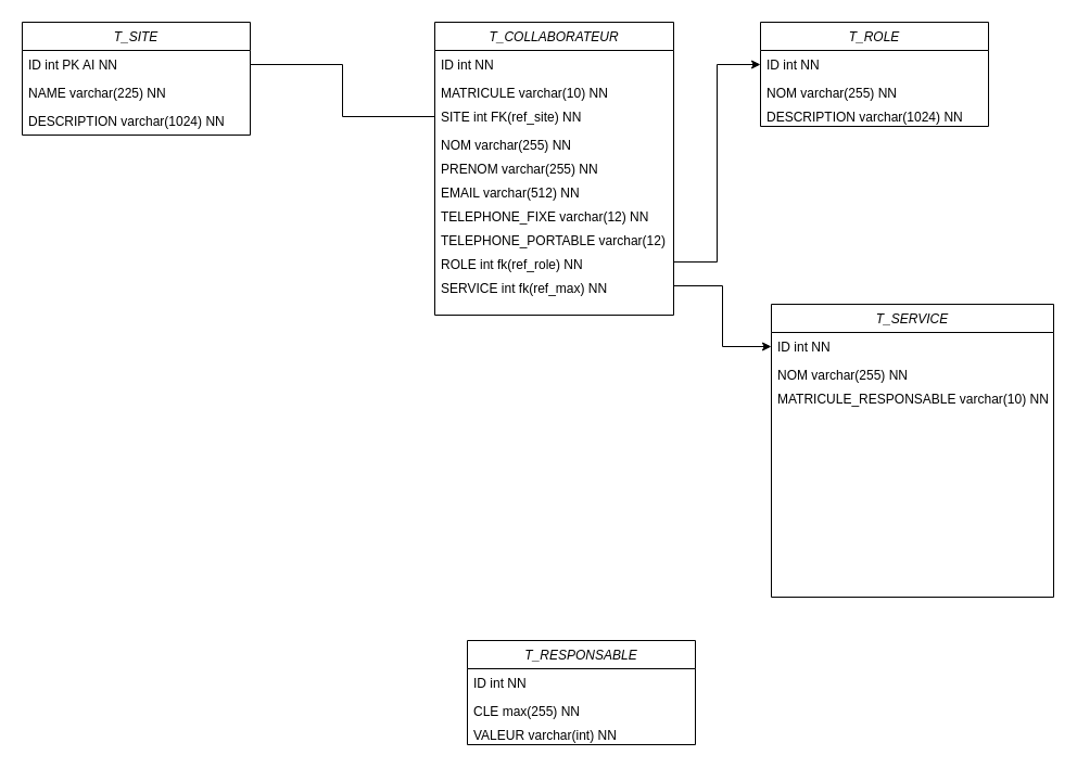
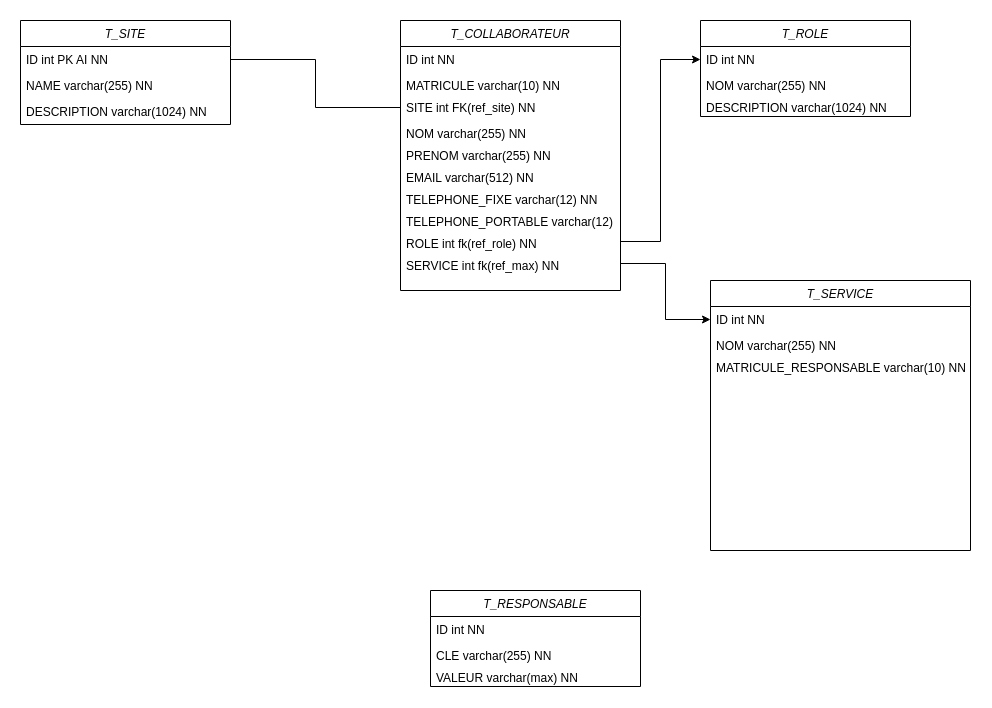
  <mxCell id="0" />
  <mxCell id="1" parent="0" />
  <mxCell id="2" value="T_SITE" style="swimlane;fontStyle=2;align=center;verticalAlign=top;childLayout=stackLayout;horizontal=1;startSize=26;horizontalStack=0;resizeParent=1;resizeLast=0;collapsible=1;marginBottom=0;rounded=0;shadow=0;strokeWidth=1;" parent="1" vertex="1"><mxGeometry x="20" y="20" width="210" height="104" as="geometry"><mxRectangle x="230" y="140" width="160" height="26" as="alternateBounds" /></mxGeometry></mxCell>
  <mxCell id="3" value="ID int PK AI NN" style="text;align=left;verticalAlign=top;spacingLeft=4;spacingRight=4;overflow=hidden;rotatable=0;points=[[0,0.5],[1,0.5]];portConstraint=eastwest;" parent="2" vertex="1"><mxGeometry y="26" width="210" height="26" as="geometry" /></mxCell>
- <mxCell id="4" value="NAME varchar(225) NN" style="text;align=left;verticalAlign=top;spacingLeft=4;spacingRight=4;overflow=hidden;rotatable=0;points=[[0,0.5],[1,0.5]];portConstraint=eastwest;rounded=0;shadow=0;html=0;" parent="2" vertex="1"><mxGeometry y="52" width="210" height="26" as="geometry" /></mxCell>
+ <mxCell id="4" value="NAME varchar(255) NN" style="text;align=left;verticalAlign=top;spacingLeft=4;spacingRight=4;overflow=hidden;rotatable=0;points=[[0,0.5],[1,0.5]];portConstraint=eastwest;rounded=0;shadow=0;html=0;" parent="2" vertex="1"><mxGeometry y="52" width="210" height="26" as="geometry" /></mxCell>
  <mxCell id="5" value="DESCRIPTION varchar(1024) NN" style="text;align=left;verticalAlign=top;spacingLeft=4;spacingRight=4;overflow=hidden;rotatable=0;points=[[0,0.5],[1,0.5]];portConstraint=eastwest;rounded=0;shadow=0;html=0;" parent="2" vertex="1"><mxGeometry y="78" width="210" height="26" as="geometry" /></mxCell>
  <mxCell id="6" value="T_COLLABORATEUR" style="swimlane;fontStyle=2;align=center;verticalAlign=top;childLayout=stackLayout;horizontal=1;startSize=26;horizontalStack=0;resizeParent=1;resizeLast=0;collapsible=1;marginBottom=0;rounded=0;shadow=0;strokeWidth=1;" vertex="1" parent="1"><mxGeometry x="400" y="20" width="220" height="270" as="geometry"><mxRectangle x="230" y="140" width="160" height="26" as="alternateBounds" /></mxGeometry></mxCell>
  <mxCell id="7" value="ID int NN" style="text;align=left;verticalAlign=top;spacingLeft=4;spacingRight=4;overflow=hidden;rotatable=0;points=[[0,0.5],[1,0.5]];portConstraint=eastwest;" vertex="1" parent="6"><mxGeometry y="26" width="220" height="26" as="geometry" /></mxCell>
  <mxCell id="8" value="MATRICULE varchar(10) NN" style="text;align=left;verticalAlign=top;spacingLeft=4;spacingRight=4;overflow=hidden;rotatable=0;points=[[0,0.5],[1,0.5]];portConstraint=eastwest;rounded=0;shadow=0;html=0;" vertex="1" parent="6"><mxGeometry y="52" width="220" height="22" as="geometry" /></mxCell>
  <mxCell id="9" value="SITE int FK(ref_site) NN " style="text;align=left;verticalAlign=top;spacingLeft=4;spacingRight=4;overflow=hidden;rotatable=0;points=[[0,0.5],[1,0.5]];portConstraint=eastwest;rounded=0;shadow=0;html=0;" vertex="1" parent="6"><mxGeometry y="74" width="220" height="26" as="geometry" /></mxCell>
  <mxCell id="10" value="NOM varchar(255) NN" style="text;align=left;verticalAlign=top;spacingLeft=4;spacingRight=4;overflow=hidden;rotatable=0;points=[[0,0.5],[1,0.5]];portConstraint=eastwest;rounded=0;shadow=0;html=0;" vertex="1" parent="6"><mxGeometry y="100" width="220" height="22" as="geometry" /></mxCell>
  <mxCell id="11" value="PRENOM varchar(255) NN" style="text;align=left;verticalAlign=top;spacingLeft=4;spacingRight=4;overflow=hidden;rotatable=0;points=[[0,0.5],[1,0.5]];portConstraint=eastwest;rounded=0;shadow=0;html=0;" vertex="1" parent="6"><mxGeometry y="122" width="220" height="22" as="geometry" /></mxCell>
  <mxCell id="12" value="EMAIL varchar(512) NN" style="text;align=left;verticalAlign=top;spacingLeft=4;spacingRight=4;overflow=hidden;rotatable=0;points=[[0,0.5],[1,0.5]];portConstraint=eastwest;rounded=0;shadow=0;html=0;" vertex="1" parent="6"><mxGeometry y="144" width="220" height="22" as="geometry" /></mxCell>
  <mxCell id="13" value="TELEPHONE_FIXE varchar(12) NN" style="text;align=left;verticalAlign=top;spacingLeft=4;spacingRight=4;overflow=hidden;rotatable=0;points=[[0,0.5],[1,0.5]];portConstraint=eastwest;rounded=0;shadow=0;html=0;" vertex="1" parent="6"><mxGeometry y="166" width="220" height="22" as="geometry" /></mxCell>
  <mxCell id="14" value="TELEPHONE_PORTABLE varchar(12) NN" style="text;align=left;verticalAlign=top;spacingLeft=4;spacingRight=4;overflow=hidden;rotatable=0;points=[[0,0.5],[1,0.5]];portConstraint=eastwest;rounded=0;shadow=0;html=0;" vertex="1" parent="6"><mxGeometry y="188" width="220" height="22" as="geometry" /></mxCell>
  <mxCell id="15" value="ROLE int fk(ref_role) NN" style="text;align=left;verticalAlign=top;spacingLeft=4;spacingRight=4;overflow=hidden;rotatable=0;points=[[0,0.5],[1,0.5]];portConstraint=eastwest;rounded=0;shadow=0;html=0;" vertex="1" parent="6"><mxGeometry y="210" width="220" height="22" as="geometry" /></mxCell>
  <mxCell id="16" value="SERVICE int fk(ref_max) NN" style="text;align=left;verticalAlign=top;spacingLeft=4;spacingRight=4;overflow=hidden;rotatable=0;points=[[0,0.5],[1,0.5]];portConstraint=eastwest;rounded=0;shadow=0;html=0;" vertex="1" parent="6"><mxGeometry y="232" width="220" height="22" as="geometry" /></mxCell>
  <mxCell id="17" style="edgeStyle=orthogonalEdgeStyle;rounded=0;orthogonalLoop=1;jettySize=auto;html=1;endArrow=none;" edge="1" parent="1" source="9" target="3"><mxGeometry relative="1" as="geometry" /></mxCell>
  <mxCell id="18" value="T_ROLE" style="swimlane;fontStyle=2;align=center;verticalAlign=top;childLayout=stackLayout;horizontal=1;startSize=26;horizontalStack=0;resizeParent=1;resizeLast=0;collapsible=1;marginBottom=0;rounded=0;shadow=0;strokeWidth=1;" vertex="1" parent="1"><mxGeometry x="700" y="20" width="210" height="96" as="geometry"><mxRectangle x="230" y="140" width="160" height="26" as="alternateBounds" /></mxGeometry></mxCell>
  <mxCell id="19" value="ID int NN" style="text;align=left;verticalAlign=top;spacingLeft=4;spacingRight=4;overflow=hidden;rotatable=0;points=[[0,0.5],[1,0.5]];portConstraint=eastwest;" vertex="1" parent="18"><mxGeometry y="26" width="210" height="26" as="geometry" /></mxCell>
  <mxCell id="20" value="NOM varchar(255) NN" style="text;align=left;verticalAlign=top;spacingLeft=4;spacingRight=4;overflow=hidden;rotatable=0;points=[[0,0.5],[1,0.5]];portConstraint=eastwest;rounded=0;shadow=0;html=0;" vertex="1" parent="18"><mxGeometry y="52" width="210" height="22" as="geometry" /></mxCell>
  <mxCell id="21" value="DESCRIPTION varchar(1024) NN" style="text;align=left;verticalAlign=top;spacingLeft=4;spacingRight=4;overflow=hidden;rotatable=0;points=[[0,0.5],[1,0.5]];portConstraint=eastwest;rounded=0;shadow=0;html=0;" vertex="1" parent="18"><mxGeometry y="74" width="210" height="22" as="geometry" /></mxCell>
  <mxCell id="22" style="edgeStyle=orthogonalEdgeStyle;rounded=0;orthogonalLoop=1;jettySize=auto;html=1;entryX=0;entryY=0.5;entryDx=0;entryDy=0;" edge="1" parent="1" source="15" target="19"><mxGeometry relative="1" as="geometry" /></mxCell>
  <mxCell id="23" value="T_RESPONSABLE" style="swimlane;fontStyle=2;align=center;verticalAlign=top;childLayout=stackLayout;horizontal=1;startSize=26;horizontalStack=0;resizeParent=1;resizeLast=0;collapsible=1;marginBottom=0;rounded=0;shadow=0;strokeWidth=1;" vertex="1" parent="1"><mxGeometry x="430" y="590" width="210" height="96" as="geometry"><mxRectangle x="230" y="140" width="160" height="26" as="alternateBounds" /></mxGeometry></mxCell>
  <mxCell id="24" value="ID int NN" style="text;align=left;verticalAlign=top;spacingLeft=4;spacingRight=4;overflow=hidden;rotatable=0;points=[[0,0.5],[1,0.5]];portConstraint=eastwest;" vertex="1" parent="23"><mxGeometry y="26" width="210" height="26" as="geometry" /></mxCell>
- <mxCell id="25" value="CLE max(255) NN" style="text;align=left;verticalAlign=top;spacingLeft=4;spacingRight=4;overflow=hidden;rotatable=0;points=[[0,0.5],[1,0.5]];portConstraint=eastwest;rounded=0;shadow=0;html=0;" vertex="1" parent="23"><mxGeometry y="52" width="210" height="22" as="geometry" /></mxCell>
- <mxCell id="26" value="VALEUR varchar(int) NN" style="text;align=left;verticalAlign=top;spacingLeft=4;spacingRight=4;overflow=hidden;rotatable=0;points=[[0,0.5],[1,0.5]];portConstraint=eastwest;rounded=0;shadow=0;html=0;" vertex="1" parent="23"><mxGeometry y="74" width="210" height="22" as="geometry" /></mxCell>
+ <mxCell id="25" value="CLE varchar(255) NN" style="text;align=left;verticalAlign=top;spacingLeft=4;spacingRight=4;overflow=hidden;rotatable=0;points=[[0,0.5],[1,0.5]];portConstraint=eastwest;rounded=0;shadow=0;html=0;" vertex="1" parent="23"><mxGeometry y="52" width="210" height="22" as="geometry" /></mxCell>
+ <mxCell id="26" value="VALEUR varchar(max) NN" style="text;align=left;verticalAlign=top;spacingLeft=4;spacingRight=4;overflow=hidden;rotatable=0;points=[[0,0.5],[1,0.5]];portConstraint=eastwest;rounded=0;shadow=0;html=0;" vertex="1" parent="23"><mxGeometry y="74" width="210" height="22" as="geometry" /></mxCell>
  <mxCell id="27" value="T_SERVICE" style="swimlane;fontStyle=2;align=center;verticalAlign=top;childLayout=stackLayout;horizontal=1;startSize=26;horizontalStack=0;resizeParent=1;resizeLast=0;collapsible=1;marginBottom=0;rounded=0;shadow=0;strokeWidth=1;" vertex="1" parent="1"><mxGeometry x="710" y="280" width="260" height="270" as="geometry"><mxRectangle x="230" y="140" width="160" height="26" as="alternateBounds" /></mxGeometry></mxCell>
  <mxCell id="28" value="ID int NN" style="text;align=left;verticalAlign=top;spacingLeft=4;spacingRight=4;overflow=hidden;rotatable=0;points=[[0,0.5],[1,0.5]];portConstraint=eastwest;" vertex="1" parent="27"><mxGeometry y="26" width="260" height="26" as="geometry" /></mxCell>
  <mxCell id="29" value="NOM varchar(255) NN" style="text;align=left;verticalAlign=top;spacingLeft=4;spacingRight=4;overflow=hidden;rotatable=0;points=[[0,0.5],[1,0.5]];portConstraint=eastwest;rounded=0;shadow=0;html=0;" vertex="1" parent="27"><mxGeometry y="52" width="260" height="22" as="geometry" /></mxCell>
  <mxCell id="30" value="MATRICULE_RESPONSABLE varchar(10) NN" style="text;align=left;verticalAlign=top;spacingLeft=4;spacingRight=4;overflow=hidden;rotatable=0;points=[[0,0.5],[1,0.5]];portConstraint=eastwest;rounded=0;shadow=0;html=0;" vertex="1" parent="27"><mxGeometry y="74" width="260" height="22" as="geometry" /></mxCell>
  <mxCell id="31" style="edgeStyle=orthogonalEdgeStyle;rounded=0;orthogonalLoop=1;jettySize=auto;html=1;" edge="1" parent="1" source="16" target="28"><mxGeometry relative="1" as="geometry" /></mxCell>
